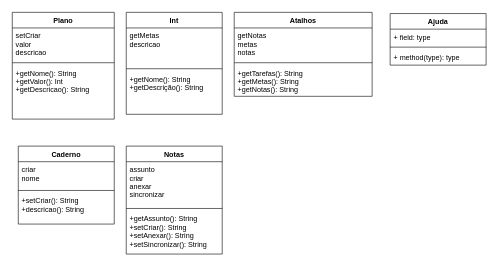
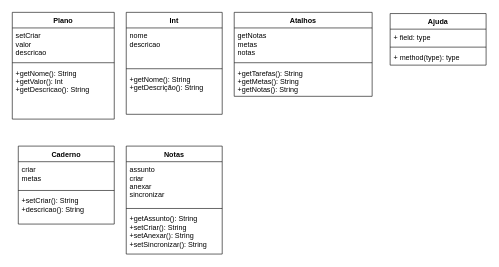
  <mxCell id="0" />
  <mxCell id="1" parent="0" />
  <mxCell id="2" value="Plano&#10;&#10;&#10;" style="swimlane;fontStyle=1;align=center;verticalAlign=top;childLayout=stackLayout;horizontal=1;startSize=26;horizontalStack=0;resizeParent=1;resizeParentMax=0;resizeLast=0;collapsible=1;marginBottom=0;" vertex="1" parent="1"><mxGeometry x="20" y="20" width="170" height="178" as="geometry"><mxRectangle x="80" y="400" width="60" height="26" as="alternateBounds" /></mxGeometry></mxCell>
  <mxCell id="3" value="setCriar&#10;valor&#10;descricao&#10;&#10;&#10;" style="text;strokeColor=none;fillColor=none;align=left;verticalAlign=top;spacingLeft=4;spacingRight=4;overflow=hidden;rotatable=0;points=[[0,0.5],[1,0.5]];portConstraint=eastwest;" vertex="1" parent="2"><mxGeometry y="26" width="170" height="54" as="geometry" /></mxCell>
  <mxCell id="4" value="" style="line;strokeWidth=1;fillColor=none;align=left;verticalAlign=middle;spacingTop=-1;spacingLeft=3;spacingRight=3;rotatable=0;labelPosition=right;points=[];portConstraint=eastwest;" vertex="1" parent="2"><mxGeometry y="80" width="170" height="8" as="geometry" /></mxCell>
  <mxCell id="5" value="+getNome(): String&#10;+getValor(): Int&#10;+getDescricao(): String&#10;" style="text;strokeColor=none;fillColor=none;align=left;verticalAlign=top;spacingLeft=4;spacingRight=4;overflow=hidden;rotatable=0;points=[[0,0.5],[1,0.5]];portConstraint=eastwest;" vertex="1" parent="2"><mxGeometry y="88" width="170" height="90" as="geometry" /></mxCell>
  <mxCell id="6" value="Int&#10;&#10;&#10;" style="swimlane;fontStyle=1;align=center;verticalAlign=top;childLayout=stackLayout;horizontal=1;startSize=26;horizontalStack=0;resizeParent=1;resizeParentMax=0;resizeLast=0;collapsible=1;marginBottom=0;" vertex="1" parent="1"><mxGeometry x="210" y="20" width="160" height="170" as="geometry" /></mxCell>
- <mxCell id="7" value="getMetas&#10;descricao&#10;" style="text;strokeColor=none;fillColor=none;align=left;verticalAlign=top;spacingLeft=4;spacingRight=4;overflow=hidden;rotatable=0;points=[[0,0.5],[1,0.5]];portConstraint=eastwest;" vertex="1" parent="6"><mxGeometry y="26" width="160" height="64" as="geometry" /></mxCell>
+ <mxCell id="7" value="nome&#10;descricao&#10;" style="text;strokeColor=none;fillColor=none;align=left;verticalAlign=top;spacingLeft=4;spacingRight=4;overflow=hidden;rotatable=0;points=[[0,0.5],[1,0.5]];portConstraint=eastwest;" vertex="1" parent="6"><mxGeometry y="26" width="160" height="64" as="geometry" /></mxCell>
  <mxCell id="8" value="" style="line;strokeWidth=1;fillColor=none;align=left;verticalAlign=middle;spacingTop=-1;spacingLeft=3;spacingRight=3;rotatable=0;labelPosition=right;points=[];portConstraint=eastwest;" vertex="1" parent="6"><mxGeometry y="90" width="160" height="8" as="geometry" /></mxCell>
  <mxCell id="9" value="+getNome(): String&#10;+getDescrição(): String&#10;" style="text;strokeColor=none;fillColor=none;align=left;verticalAlign=top;spacingLeft=4;spacingRight=4;overflow=hidden;rotatable=0;points=[[0,0.5],[1,0.5]];portConstraint=eastwest;" vertex="1" parent="6"><mxGeometry y="98" width="160" height="72" as="geometry" /></mxCell>
  <mxCell id="10" value="Ajuda&#10;&#10;" style="swimlane;fontStyle=1;align=center;verticalAlign=top;childLayout=stackLayout;horizontal=1;startSize=26;horizontalStack=0;resizeParent=1;resizeParentMax=0;resizeLast=0;collapsible=1;marginBottom=0;" vertex="1" parent="1"><mxGeometry x="650" y="22" width="160" height="86" as="geometry" /></mxCell>
  <mxCell id="11" value="+ field: type" style="text;strokeColor=none;fillColor=none;align=left;verticalAlign=top;spacingLeft=4;spacingRight=4;overflow=hidden;rotatable=0;points=[[0,0.5],[1,0.5]];portConstraint=eastwest;" vertex="1" parent="10"><mxGeometry y="26" width="160" height="26" as="geometry" /></mxCell>
  <mxCell id="12" value="" style="line;strokeWidth=1;fillColor=none;align=left;verticalAlign=middle;spacingTop=-1;spacingLeft=3;spacingRight=3;rotatable=0;labelPosition=right;points=[];portConstraint=eastwest;" vertex="1" parent="10"><mxGeometry y="52" width="160" height="8" as="geometry" /></mxCell>
  <mxCell id="13" value="+ method(type): type" style="text;strokeColor=none;fillColor=none;align=left;verticalAlign=top;spacingLeft=4;spacingRight=4;overflow=hidden;rotatable=0;points=[[0,0.5],[1,0.5]];portConstraint=eastwest;" vertex="1" parent="10"><mxGeometry y="60" width="160" height="26" as="geometry" /></mxCell>
  <mxCell id="14" value="Atalhos" style="swimlane;fontStyle=1;align=center;verticalAlign=top;childLayout=stackLayout;horizontal=1;startSize=26;horizontalStack=0;resizeParent=1;resizeParentMax=0;resizeLast=0;collapsible=1;marginBottom=0;" vertex="1" parent="1"><mxGeometry x="390" y="20" width="230" height="140" as="geometry" /></mxCell>
  <mxCell id="15" value="getNotas&#10;metas&#10;notas&#10;" style="text;strokeColor=none;fillColor=none;align=left;verticalAlign=top;spacingLeft=4;spacingRight=4;overflow=hidden;rotatable=0;points=[[0,0.5],[1,0.5]];portConstraint=eastwest;" vertex="1" parent="14"><mxGeometry y="26" width="230" height="54" as="geometry" /></mxCell>
  <mxCell id="16" value="" style="line;strokeWidth=1;fillColor=none;align=left;verticalAlign=middle;spacingTop=-1;spacingLeft=3;spacingRight=3;rotatable=0;labelPosition=right;points=[];portConstraint=eastwest;" vertex="1" parent="14"><mxGeometry y="80" width="230" height="8" as="geometry" /></mxCell>
  <mxCell id="17" value="+getTarefas(): String&#10;+getMetas(): String&#10;+getNotas(): String&#10;" style="text;strokeColor=none;fillColor=none;align=left;verticalAlign=top;spacingLeft=4;spacingRight=4;overflow=hidden;rotatable=0;points=[[0,0.5],[1,0.5]];portConstraint=eastwest;" vertex="1" parent="14"><mxGeometry y="88" width="230" height="52" as="geometry" /></mxCell>
  <mxCell id="18" value="Caderno&#10;&#10;" style="swimlane;fontStyle=1;align=center;verticalAlign=top;childLayout=stackLayout;horizontal=1;startSize=26;horizontalStack=0;resizeParent=1;resizeParentMax=0;resizeLast=0;collapsible=1;marginBottom=0;" vertex="1" parent="1"><mxGeometry x="30" y="243" width="160" height="130" as="geometry" /></mxCell>
- <mxCell id="19" value="criar&#10;nome" style="text;strokeColor=none;fillColor=none;align=left;verticalAlign=top;spacingLeft=4;spacingRight=4;overflow=hidden;rotatable=0;points=[[0,0.5],[1,0.5]];portConstraint=eastwest;" vertex="1" parent="18"><mxGeometry y="26" width="160" height="44" as="geometry" /></mxCell>
+ <mxCell id="19" value="criar&#10;metas" style="text;strokeColor=none;fillColor=none;align=left;verticalAlign=top;spacingLeft=4;spacingRight=4;overflow=hidden;rotatable=0;points=[[0,0.5],[1,0.5]];portConstraint=eastwest;" vertex="1" parent="18"><mxGeometry y="26" width="160" height="44" as="geometry" /></mxCell>
  <mxCell id="20" value="" style="line;strokeWidth=1;fillColor=none;align=left;verticalAlign=middle;spacingTop=-1;spacingLeft=3;spacingRight=3;rotatable=0;labelPosition=right;points=[];portConstraint=eastwest;" vertex="1" parent="18"><mxGeometry y="70" width="160" height="8" as="geometry" /></mxCell>
  <mxCell id="21" value="+setCriar(): String&#10;+descricao(): String" style="text;strokeColor=none;fillColor=none;align=left;verticalAlign=top;spacingLeft=4;spacingRight=4;overflow=hidden;rotatable=0;points=[[0,0.5],[1,0.5]];portConstraint=eastwest;" vertex="1" parent="18"><mxGeometry y="78" width="160" height="52" as="geometry" /></mxCell>
  <mxCell id="22" value="Notas" style="swimlane;fontStyle=1;align=center;verticalAlign=top;childLayout=stackLayout;horizontal=1;startSize=26;horizontalStack=0;resizeParent=1;resizeParentMax=0;resizeLast=0;collapsible=1;marginBottom=0;" vertex="1" parent="1"><mxGeometry x="210" y="243" width="160" height="180" as="geometry" /></mxCell>
  <mxCell id="23" value="assunto&#10;criar&#10;anexar&#10;sincronizar&#10;" style="text;strokeColor=none;fillColor=none;align=left;verticalAlign=top;spacingLeft=4;spacingRight=4;overflow=hidden;rotatable=0;points=[[0,0.5],[1,0.5]];portConstraint=eastwest;" vertex="1" parent="22"><mxGeometry y="26" width="160" height="74" as="geometry" /></mxCell>
  <mxCell id="24" value="" style="line;strokeWidth=1;fillColor=none;align=left;verticalAlign=middle;spacingTop=-1;spacingLeft=3;spacingRight=3;rotatable=0;labelPosition=right;points=[];portConstraint=eastwest;" vertex="1" parent="22"><mxGeometry y="100" width="160" height="8" as="geometry" /></mxCell>
  <mxCell id="25" value="+getAssunto(): String&#10;+setCriar(): String&#10;+setAnexar(): String&#10;+setSincronizar(): String&#10;&#10;" style="text;strokeColor=none;fillColor=none;align=left;verticalAlign=top;spacingLeft=4;spacingRight=4;overflow=hidden;rotatable=0;points=[[0,0.5],[1,0.5]];portConstraint=eastwest;" vertex="1" parent="22"><mxGeometry y="108" width="160" height="72" as="geometry" /></mxCell>
